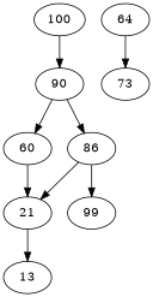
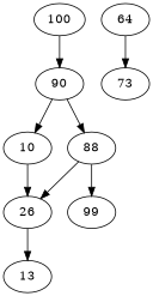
  digraph {
    n1 [label=90]
    100
-   10 [label=60]
-   88 [label=86]
-   26 [label=21]
+   10
+   88
+   26
    99
    13
    64
    73
    n1 -> 10
    n1 -> 88
    100 -> n1
    10 -> 26
    88 -> 26
    88 -> 99
    26 -> 13
    64 -> 73
  }
